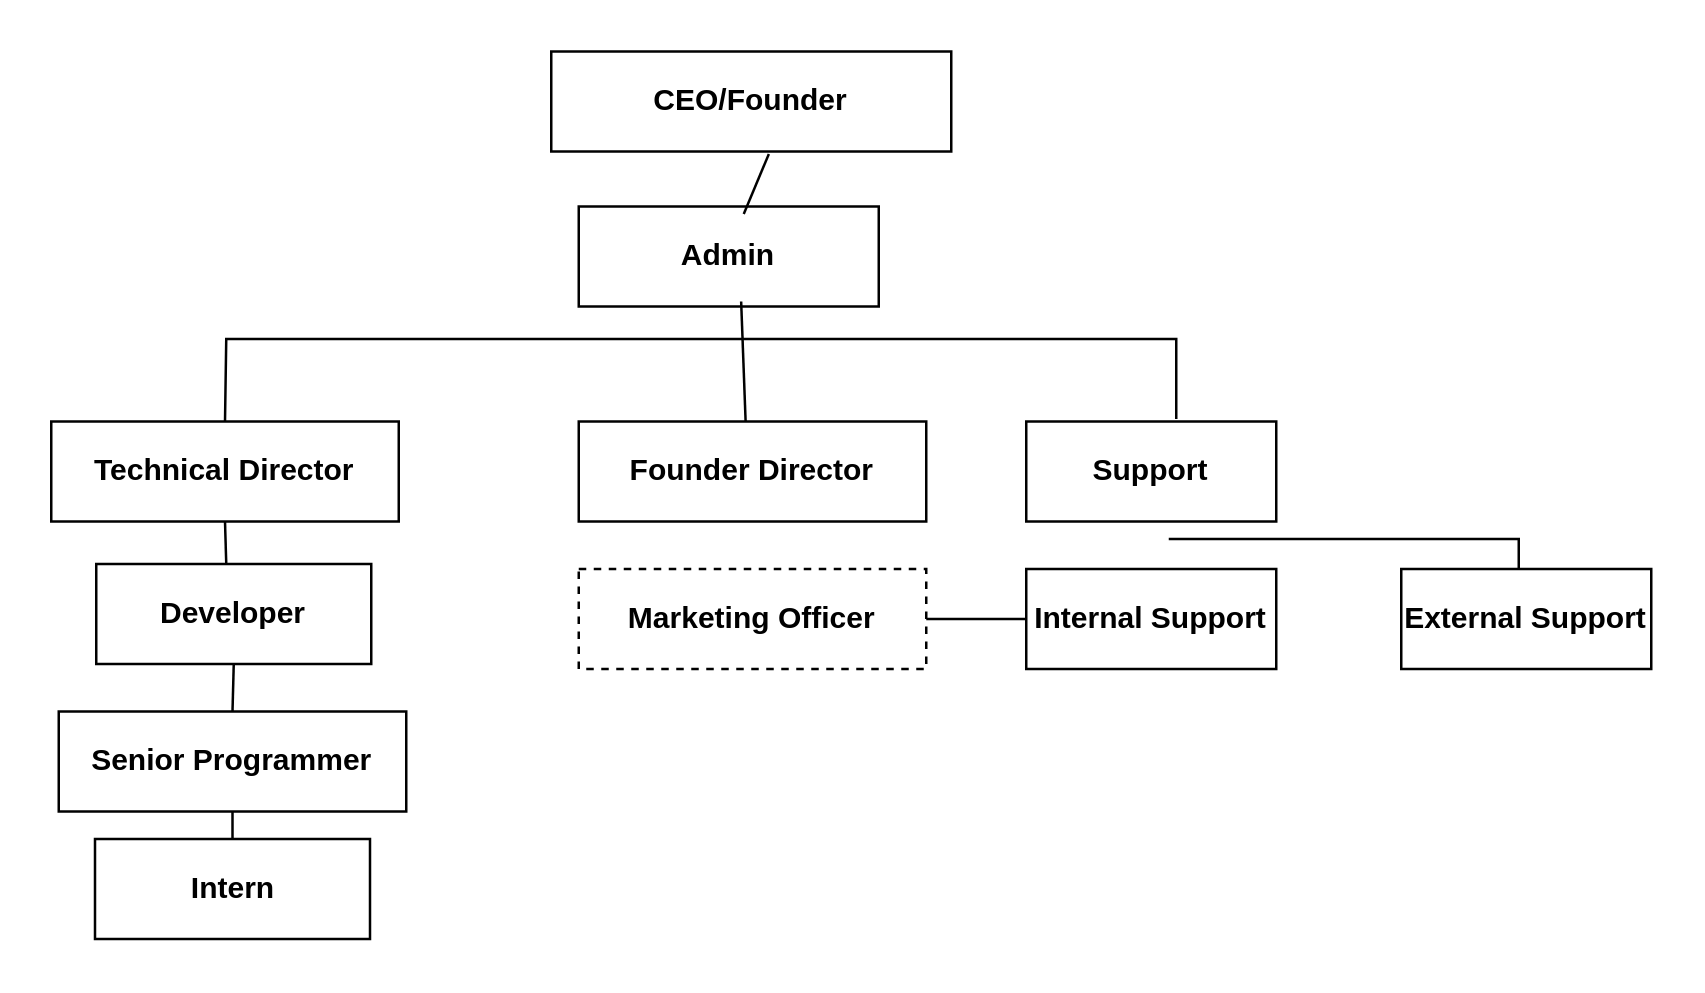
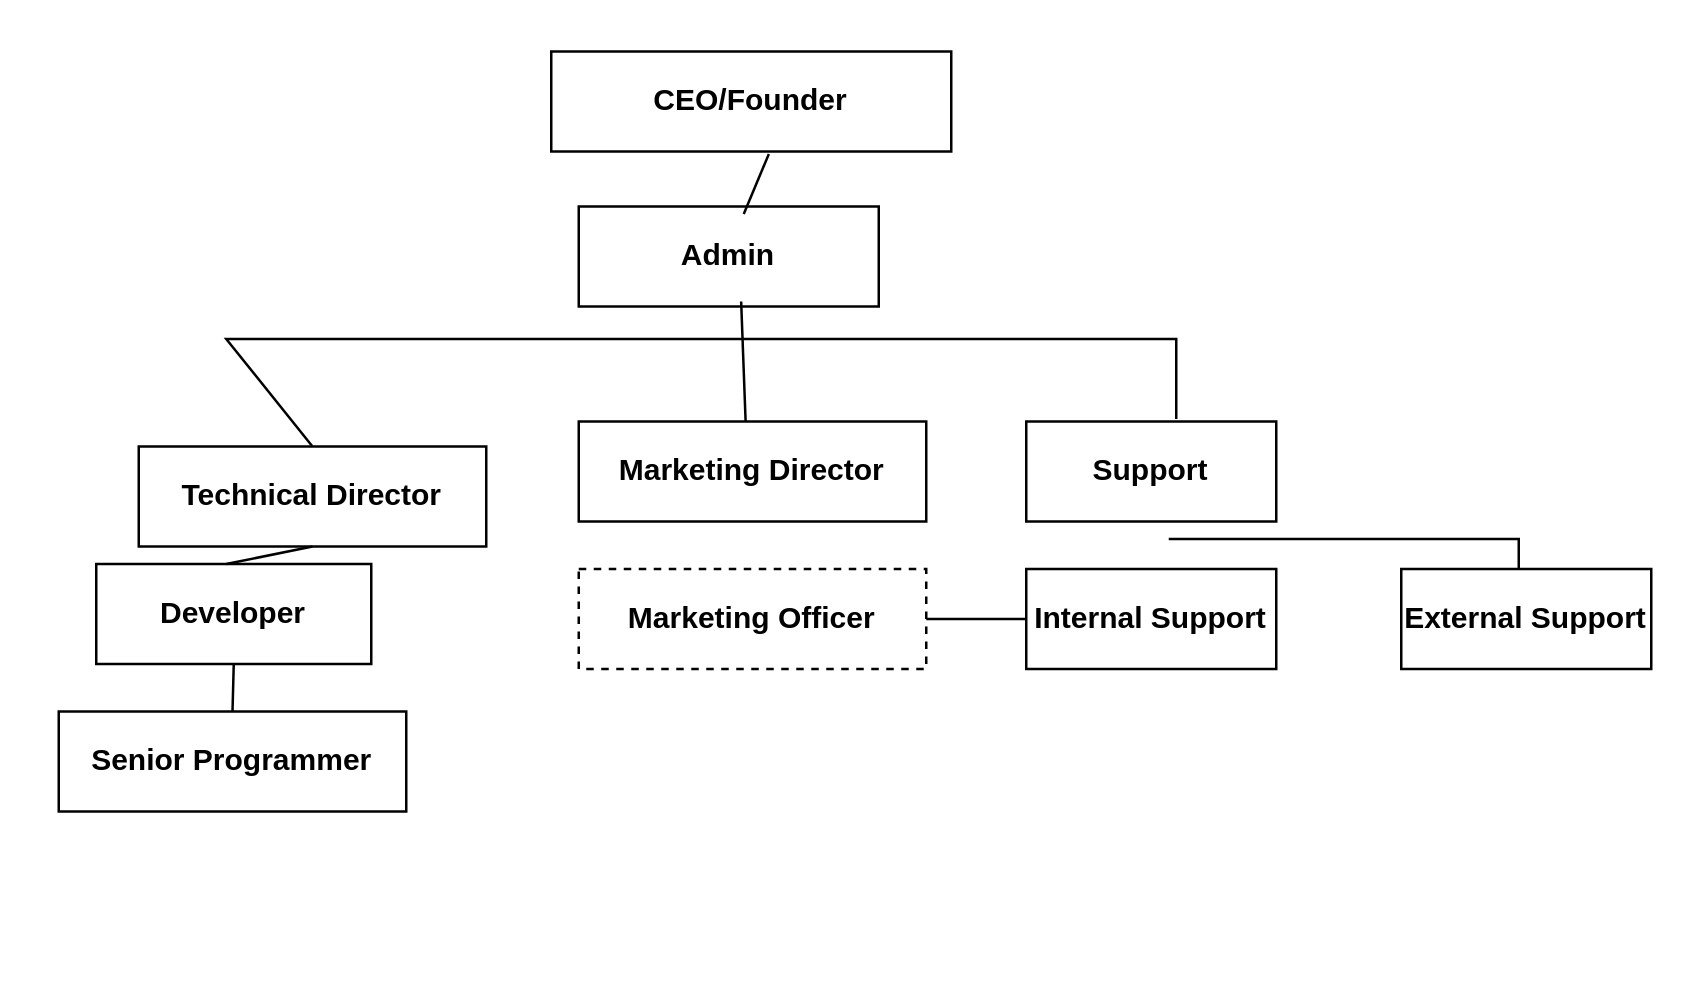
  <mxCell id="0" />
  <mxCell id="1" parent="0" />
  <mxCell id="2" value="&lt;b&gt;CEO/Founder&lt;/b&gt;" style="rounded=0;whiteSpace=wrap;html=1;" vertex="1" parent="1"><mxGeometry x="220" y="20" width="160" height="40" as="geometry" /></mxCell>
  <mxCell id="3" value="&lt;b&gt;Admin&lt;/b&gt;" style="rounded=0;whiteSpace=wrap;html=1;" vertex="1" parent="1"><mxGeometry x="231" y="82" width="120" height="40" as="geometry" /></mxCell>
- <mxCell id="4" value="&lt;b&gt;Founder Director&lt;/b&gt;" style="rounded=0;whiteSpace=wrap;html=1;" vertex="1" parent="1"><mxGeometry x="231" y="168" width="139" height="40" as="geometry" /></mxCell>
+ <mxCell id="4" value="&lt;b&gt;Marketing Director&lt;/b&gt;" style="rounded=0;whiteSpace=wrap;html=1;" vertex="1" parent="1"><mxGeometry x="231" y="168" width="139" height="40" as="geometry" /></mxCell>
  <mxCell id="5" value="&lt;b&gt;Support&lt;/b&gt;" style="rounded=0;whiteSpace=wrap;html=1;" vertex="1" parent="1"><mxGeometry x="410" y="168" width="100" height="40" as="geometry" /></mxCell>
- <mxCell id="6" value="&lt;b&gt;Technical Director&lt;/b&gt;" style="rounded=0;whiteSpace=wrap;html=1;" vertex="1" parent="1"><mxGeometry x="20" y="168" width="139" height="40" as="geometry" /></mxCell>
+ <mxCell id="6" value="&lt;b&gt;Technical Director&lt;/b&gt;" style="rounded=0;whiteSpace=wrap;html=1;" vertex="1" parent="1"><mxGeometry x="55" y="178" width="139" height="40" as="geometry" /></mxCell>
  <mxCell id="7" value="&lt;b&gt;Developer&lt;/b&gt;" style="rounded=0;whiteSpace=wrap;html=1;" vertex="1" parent="1"><mxGeometry x="38" y="225" width="110" height="40" as="geometry" /></mxCell>
  <mxCell id="8" value="&lt;b&gt;Senior Programmer&lt;/b&gt;" style="rounded=0;whiteSpace=wrap;html=1;" vertex="1" parent="1"><mxGeometry x="23" y="284" width="139" height="40" as="geometry" /></mxCell>
- <mxCell id="9" value="&lt;b&gt;Intern&lt;/b&gt;" style="rounded=0;whiteSpace=wrap;html=1;" vertex="1" parent="1"><mxGeometry x="37.5" y="335" width="110" height="40" as="geometry" /></mxCell>
  <mxCell id="10" value="&lt;b&gt;Marketing Officer&lt;/b&gt;" style="rounded=0;whiteSpace=wrap;html=1;dashed=1;" vertex="1" parent="1"><mxGeometry x="231" y="227" width="139" height="40" as="geometry" /></mxCell>
  <mxCell id="11" value="&lt;b&gt;Internal Support&lt;/b&gt;" style="rounded=0;whiteSpace=wrap;html=1;" vertex="1" parent="1"><mxGeometry x="410" y="227" width="100" height="40" as="geometry" /></mxCell>
  <mxCell id="12" value="&lt;b&gt;External Support&lt;/b&gt;" style="rounded=0;whiteSpace=wrap;html=1;" vertex="1" parent="1"><mxGeometry x="560" y="227" width="100" height="40" as="geometry" /></mxCell>
  <mxCell id="13" value="" style="endArrow=none;html=1;rounded=0;entryX=0.544;entryY=1.025;entryDx=0;entryDy=0;entryPerimeter=0;" edge="1" parent="1" target="2"><mxGeometry width="50" height="50" relative="1" as="geometry"><mxPoint x="297" y="85" as="sourcePoint" /><mxPoint x="310" y="215" as="targetPoint" /></mxGeometry></mxCell>
  <mxCell id="14" value="" style="endArrow=none;html=1;rounded=0;entryX=0.558;entryY=0.95;entryDx=0;entryDy=0;entryPerimeter=0;" edge="1" parent="1"><mxGeometry width="50" height="50" relative="1" as="geometry"><mxPoint x="297.753" y="168" as="sourcePoint" /><mxPoint x="295.96" y="120" as="targetPoint" /></mxGeometry></mxCell>
  <mxCell id="15" value="" style="endArrow=none;html=1;rounded=0;entryX=0.6;entryY=-0.025;entryDx=0;entryDy=0;entryPerimeter=0;exitX=0.5;exitY=0;exitDx=0;exitDy=0;" edge="1" parent="1" source="6" target="5"><mxGeometry width="50" height="50" relative="1" as="geometry"><mxPoint x="260" y="265" as="sourcePoint" /><mxPoint x="310" y="215" as="targetPoint" /><Array as="points"><mxPoint x="90" y="135" /><mxPoint x="470" y="135" /></Array></mxGeometry></mxCell>
- <mxCell id="16" value="" style="endArrow=none;html=1;rounded=0;exitX=0.5;exitY=1;exitDx=0;exitDy=0;entryX=0.5;entryY=0;entryDx=0;entryDy=0;" edge="1" parent="1" source="8" target="9"><mxGeometry width="50" height="50" relative="1" as="geometry"><mxPoint x="260" y="265" as="sourcePoint" /><mxPoint x="310" y="215" as="targetPoint" /></mxGeometry></mxCell>
  <mxCell id="17" value="" style="endArrow=none;html=1;rounded=0;exitX=0.5;exitY=1;exitDx=0;exitDy=0;entryX=0.5;entryY=0;entryDx=0;entryDy=0;" edge="1" parent="1" source="7" target="8"><mxGeometry width="50" height="50" relative="1" as="geometry"><mxPoint x="260" y="265" as="sourcePoint" /><mxPoint x="310" y="215" as="targetPoint" /></mxGeometry></mxCell>
  <mxCell id="18" value="" style="endArrow=none;html=1;rounded=0;exitX=0.5;exitY=1;exitDx=0;exitDy=0;" edge="1" parent="1" source="6"><mxGeometry width="50" height="50" relative="1" as="geometry"><mxPoint x="260" y="265" as="sourcePoint" /><mxPoint x="90" y="225" as="targetPoint" /></mxGeometry></mxCell>
  <mxCell id="19" value="" style="endArrow=none;html=1;rounded=0;" edge="1" parent="1" source="10" target="11"><mxGeometry width="50" height="50" relative="1" as="geometry"><mxPoint x="260" y="265" as="sourcePoint" /><mxPoint x="310" y="215" as="targetPoint" /></mxGeometry></mxCell>
  <mxCell id="20" value="" style="endArrow=none;html=1;rounded=0;entryX=0.5;entryY=0;entryDx=0;entryDy=0;" edge="1" parent="1"><mxGeometry width="50" height="50" relative="1" as="geometry"><mxPoint x="467" y="215" as="sourcePoint" /><mxPoint x="607" y="227" as="targetPoint" /><Array as="points"><mxPoint x="607" y="215" /></Array></mxGeometry></mxCell>
